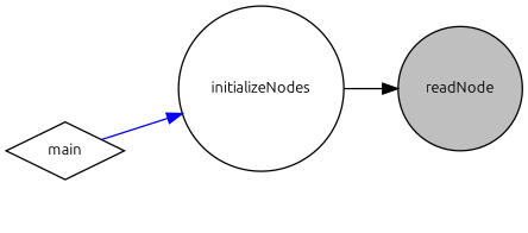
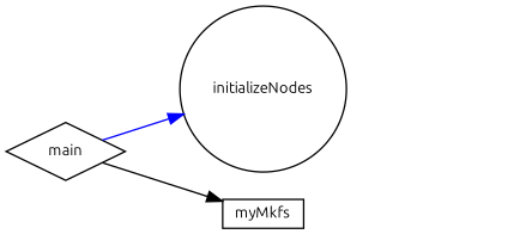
  digraph {
    fontname=Ubuntu
    rankdir=RL
    node [color=black fillcolor=white fontname=Ubuntu fontsize=10 shape=circle style=filled]
    edge [color=black dir=back fontname=Ubuntu fontsize=10 labelfontname=Helvetica labelfontsize=10 style=solid]
-   n1 [fillcolor=grey75 fontcolor=black height=0.2 label=readNode width=0.4]
    n2 [height=0.2 label=initializeNodes width=0.4]
    n3 [height=0.2 label=main shape=diamond width=0.4]
-   n1 -> n2
+   n4 [height=0.2 label=myMkfs shape=box width=0.4]
    n2 -> n3 [color=blue]
+   n4 -> n3
  }
